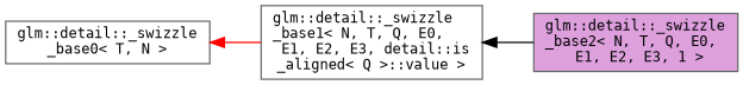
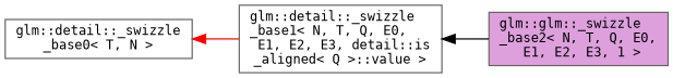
  digraph {
    rankdir=LR
    node [color=gray40 fillcolor=white fontname=Terminal fontsize=10 shape=box style=filled]
    edge [dir=back fontname=Terminal fontsize=10 labelfontname=Helvetica labelfontsize=10 style=solid]
-   n1 [fillcolor=plum fontcolor=black height=0.2 label="glm::detail::_swizzle\l_base2\< N, T, Q, E0,\l E1, E2, E3, 1 \>" width=0.4]
+   n1 [fillcolor=plum fontcolor=black height=0.2 label="glm::glm::_swizzle\l_base2\< N, T, Q, E0,\l E1, E2, E3, 1 \>" width=0.4]
    n2 [height=0.2 label="glm::detail::_swizzle\l_base1\< N, T, Q, E0,\l E1, E2, E3, detail::is\l_aligned\< Q \>::value \>" width=0.4]
    n3 [height=0.2 label="glm::detail::_swizzle\l_base0\< T, N \>" width=0.4]
    n2 -> n1 [color=black]
    n3 -> n2 [color=red]
  }
